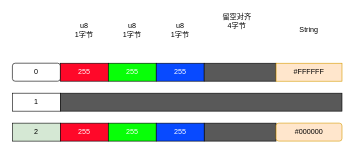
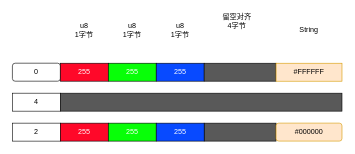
  <mxCell id="0" />
  <mxCell id="1" parent="0" />
  <mxCell id="2" value="0" style="whiteSpace=wrap;html=1;rounded=1;" vertex="1" parent="1"><mxGeometry x="20" y="105" width="80" height="30" as="geometry" /></mxCell>
  <mxCell id="3" value="&lt;font color=&quot;#ffffff&quot;&gt;255&lt;/font&gt;" style="rounded=0;whiteSpace=wrap;html=1;fillColor=#FF0829;" vertex="1" parent="1"><mxGeometry x="100" y="105" width="80" height="30" as="geometry" /></mxCell>
  <mxCell id="4" value="&lt;font color=&quot;#ffffff&quot;&gt;255&lt;/font&gt;" style="rounded=0;whiteSpace=wrap;html=1;fillColor=#08FF08;" vertex="1" parent="1"><mxGeometry x="180" y="105" width="80" height="30" as="geometry" /></mxCell>
  <mxCell id="5" value="&lt;font color=&quot;#ffffff&quot;&gt;255&lt;/font&gt;" style="rounded=0;whiteSpace=wrap;html=1;fillColor=#084AFF;" vertex="1" parent="1"><mxGeometry x="260" y="105" width="80" height="30" as="geometry" /></mxCell>
  <mxCell id="6" value="" style="rounded=0;whiteSpace=wrap;html=1;fillColor=#595959;" vertex="1" parent="1"><mxGeometry x="340" y="105" width="120" height="30" as="geometry" /></mxCell>
  <mxCell id="7" value="#FFFFFF" style="rounded=0;whiteSpace=wrap;html=1;fillColor=#ffe6cc;strokeColor=#d79b00;" vertex="1" parent="1"><mxGeometry x="460" y="105" width="110" height="30" as="geometry" /></mxCell>
- <mxCell id="8" value="1" style="rounded=0;whiteSpace=wrap;html=1;" vertex="1" parent="1"><mxGeometry x="20" y="155" width="80" height="30" as="geometry" /></mxCell>
+ <mxCell id="8" value="4" style="rounded=0;whiteSpace=wrap;html=1;" vertex="1" parent="1"><mxGeometry x="20" y="155" width="80" height="30" as="geometry" /></mxCell>
  <mxCell id="9" value="" style="rounded=0;whiteSpace=wrap;html=1;fillColor=#595959;" vertex="1" parent="1"><mxGeometry x="100" y="155" width="470" height="30" as="geometry" /></mxCell>
- <mxCell id="10" value="2" style="rounded=0;whiteSpace=wrap;html=1;fillColor=#d5e8d4;" vertex="1" parent="1"><mxGeometry x="20" y="205" width="80" height="30" as="geometry" /></mxCell>
+ <mxCell id="10" value="2" style="rounded=0;whiteSpace=wrap;html=1;" vertex="1" parent="1"><mxGeometry x="20" y="205" width="80" height="30" as="geometry" /></mxCell>
  <mxCell id="11" value="" style="rounded=0;whiteSpace=wrap;html=1;fillColor=#595959;" vertex="1" parent="1"><mxGeometry x="340" y="205" width="120" height="30" as="geometry" /></mxCell>
  <mxCell id="12" value="#000000" style="whiteSpace=wrap;html=1;fillColor=#ffe6cc;strokeColor=#d79b00;rounded=1;" vertex="1" parent="1"><mxGeometry x="460" y="205" width="110" height="30" as="geometry" /></mxCell>
  <mxCell id="13" value="&lt;font color=&quot;#ffffff&quot;&gt;255&lt;/font&gt;" style="rounded=0;whiteSpace=wrap;html=1;fillColor=#FF0829;" vertex="1" parent="1"><mxGeometry x="100" y="205" width="80" height="30" as="geometry" /></mxCell>
  <mxCell id="14" value="&lt;font color=&quot;#ffffff&quot;&gt;255&lt;/font&gt;" style="rounded=0;whiteSpace=wrap;html=1;fillColor=#08FF08;" vertex="1" parent="1"><mxGeometry x="180" y="205" width="80" height="30" as="geometry" /></mxCell>
  <mxCell id="15" value="&lt;font color=&quot;#ffffff&quot;&gt;255&lt;/font&gt;" style="rounded=0;whiteSpace=wrap;html=1;fillColor=#084AFF;" vertex="1" parent="1"><mxGeometry x="260" y="205" width="80" height="30" as="geometry" /></mxCell>
  <mxCell id="16" value="&lt;span style=&quot;color: rgb(0, 0, 0);&quot;&gt;u8&lt;br&gt;1字节&lt;br&gt;&lt;/span&gt;" style="text;html=1;strokeColor=none;fillColor=none;align=center;verticalAlign=middle;whiteSpace=wrap;rounded=0;fontColor=#FFFFFF;" vertex="1" parent="1"><mxGeometry x="110" y="35" width="60" height="30" as="geometry" /></mxCell>
  <mxCell id="17" value="&lt;font color=&quot;#000000&quot;&gt;u8&lt;br&gt;1字节&lt;br&gt;&lt;/font&gt;" style="text;html=1;strokeColor=none;fillColor=none;align=center;verticalAlign=middle;whiteSpace=wrap;rounded=0;fontColor=#FFFFFF;" vertex="1" parent="1"><mxGeometry x="190" y="35" width="60" height="30" as="geometry" /></mxCell>
  <mxCell id="18" value="&lt;span style=&quot;color: rgb(0, 0, 0);&quot;&gt;u8&lt;/span&gt;&lt;br style=&quot;color: rgb(0, 0, 0);&quot;&gt;&lt;span style=&quot;color: rgb(0, 0, 0);&quot;&gt;1字节&lt;/span&gt;" style="text;html=1;strokeColor=none;fillColor=none;align=center;verticalAlign=middle;whiteSpace=wrap;rounded=0;fontColor=#FFFFFF;" vertex="1" parent="1"><mxGeometry x="270" y="35" width="60" height="30" as="geometry" /></mxCell>
  <mxCell id="19" value="&lt;font color=&quot;#000000&quot;&gt;留空对齐&lt;br&gt;4字节&lt;br&gt;&lt;/font&gt;" style="text;html=1;strokeColor=none;fillColor=none;align=center;verticalAlign=middle;whiteSpace=wrap;rounded=0;fontColor=#FFFFFF;" vertex="1" parent="1"><mxGeometry x="365" y="20" width="60" height="30" as="geometry" /></mxCell>
  <mxCell id="20" value="&lt;font color=&quot;#000000&quot;&gt;String&lt;/font&gt;" style="text;html=1;strokeColor=none;fillColor=none;align=center;verticalAlign=middle;whiteSpace=wrap;rounded=0;fontColor=#FFFFFF;" vertex="1" parent="1"><mxGeometry x="485" y="35" width="60" height="30" as="geometry" /></mxCell>
